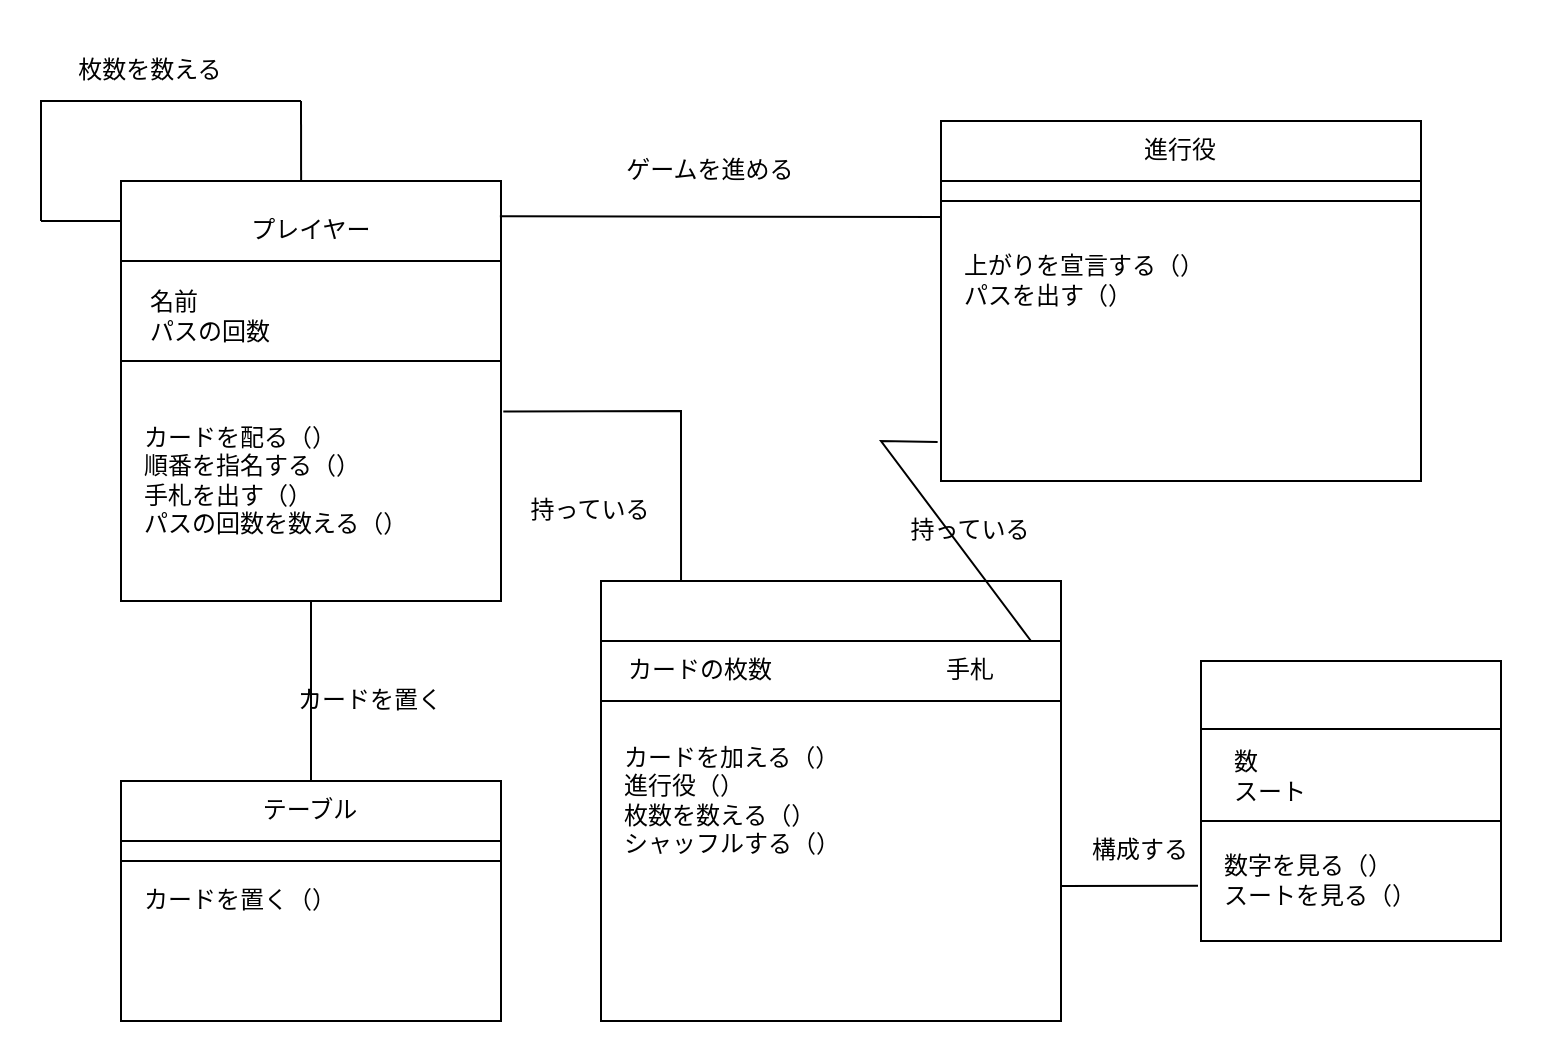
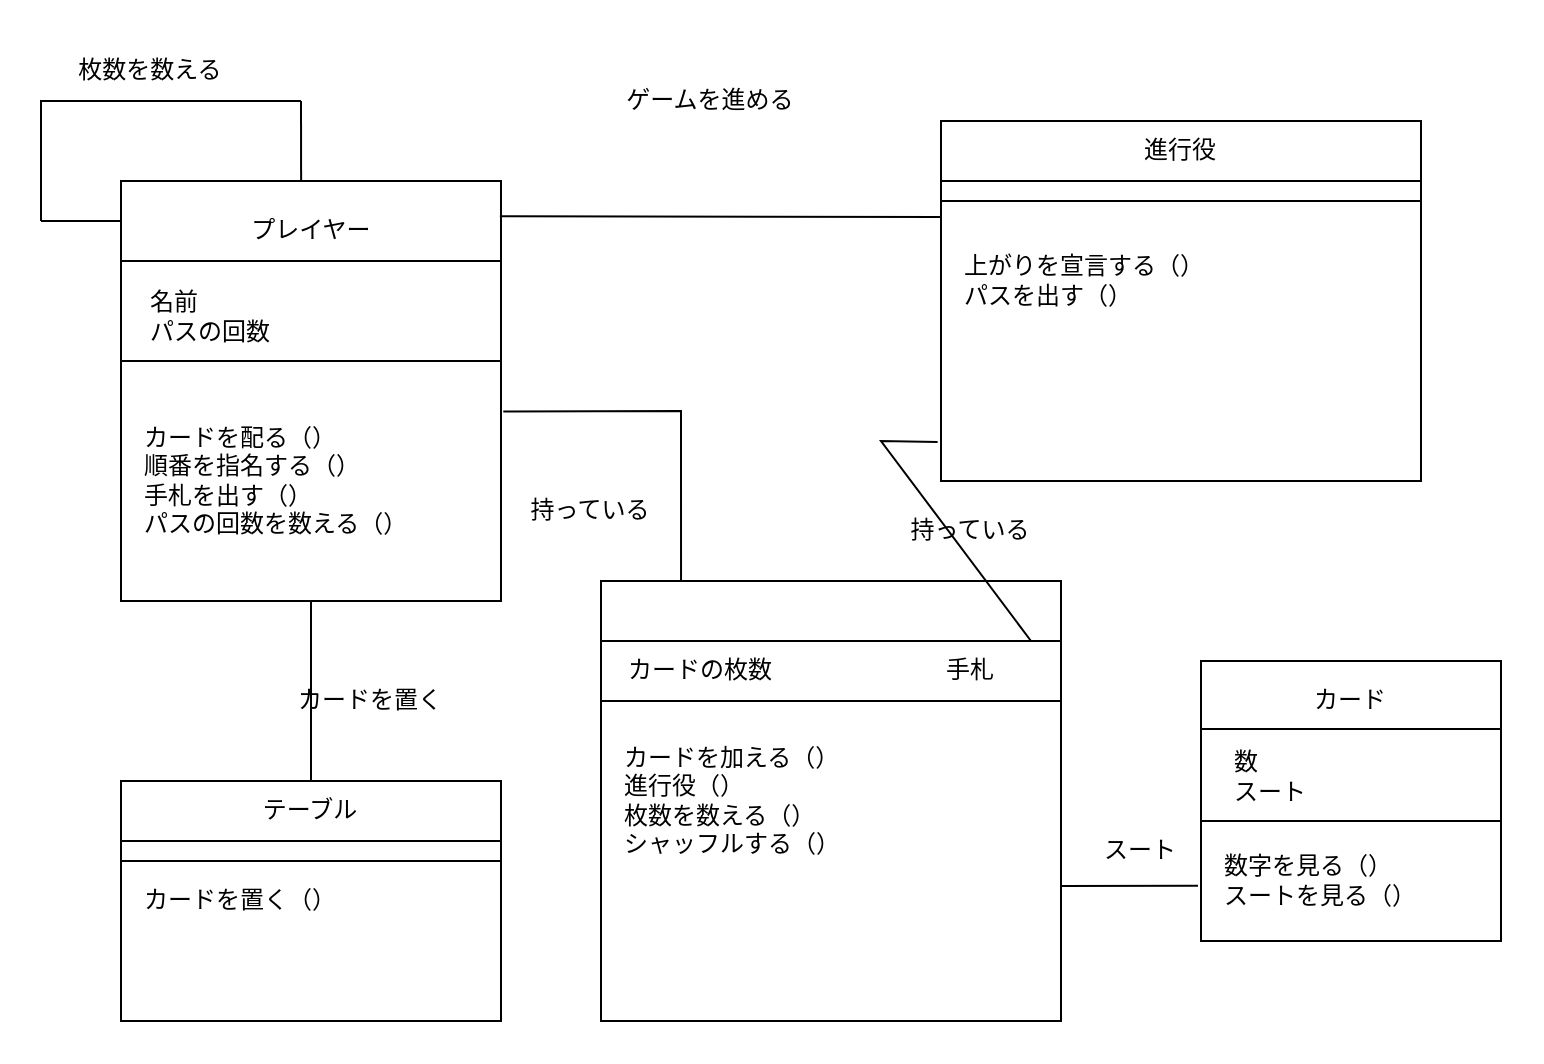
  <mxCell id="0" />
  <mxCell id="1" parent="0" />
  <mxCell id="2" value="" style="rounded=0;whiteSpace=wrap;html=1;" vertex="1" parent="1"><mxGeometry x="60" y="90" width="190" height="210" as="geometry" /></mxCell>
  <mxCell id="3" value="" style="endArrow=none;html=1;rounded=0;exitX=0;exitY=0.25;exitDx=0;exitDy=0;entryX=1;entryY=0.25;entryDx=0;entryDy=0;" edge="1" parent="1"><mxGeometry width="50" height="50" relative="1" as="geometry"><mxPoint x="60" y="130" as="sourcePoint" /><mxPoint x="250" y="130" as="targetPoint" /></mxGeometry></mxCell>
  <mxCell id="4" value="" style="endArrow=none;html=1;rounded=0;exitX=0;exitY=0.25;exitDx=0;exitDy=0;entryX=1;entryY=0.25;entryDx=0;entryDy=0;" edge="1" parent="1"><mxGeometry width="50" height="50" relative="1" as="geometry"><mxPoint x="60" y="180" as="sourcePoint" /><mxPoint x="250" y="180" as="targetPoint" /></mxGeometry></mxCell>
  <mxCell id="5" value="" style="endArrow=none;html=1;rounded=0;" edge="1" parent="1"><mxGeometry width="50" height="50" relative="1" as="geometry"><mxPoint x="20" y="110" as="sourcePoint" /><mxPoint x="150" y="50" as="targetPoint" /><Array as="points"><mxPoint x="20" y="50" /></Array></mxGeometry></mxCell>
  <mxCell id="6" value="" style="endArrow=none;html=1;rounded=0;" edge="1" parent="1"><mxGeometry width="50" height="50" relative="1" as="geometry"><mxPoint x="20" y="110" as="sourcePoint" /><mxPoint x="60" y="110" as="targetPoint" /></mxGeometry></mxCell>
  <mxCell id="7" value="" style="endArrow=none;html=1;rounded=0;exitX=0.474;exitY=0;exitDx=0;exitDy=0;exitPerimeter=0;" edge="1" parent="1" source="2"><mxGeometry width="50" height="50" relative="1" as="geometry"><mxPoint x="70" y="230" as="sourcePoint" /><mxPoint x="150" y="50" as="targetPoint" /></mxGeometry></mxCell>
  <mxCell id="8" value="" style="rounded=0;whiteSpace=wrap;html=1;" vertex="1" parent="1"><mxGeometry x="470" y="60" width="240" height="180" as="geometry" /></mxCell>
  <mxCell id="9" value="" style="rounded=0;whiteSpace=wrap;html=1;" vertex="1" parent="1"><mxGeometry x="60" y="390" width="190" height="120" as="geometry" /></mxCell>
  <mxCell id="10" value="" style="rounded=0;whiteSpace=wrap;html=1;" vertex="1" parent="1"><mxGeometry x="300" y="290" width="230" height="220" as="geometry" /></mxCell>
  <mxCell id="11" value="" style="rounded=0;whiteSpace=wrap;html=1;" vertex="1" parent="1"><mxGeometry x="600" y="330" width="150" height="140" as="geometry" /></mxCell>
  <mxCell id="12" value="" style="endArrow=none;html=1;rounded=0;" edge="1" parent="1"><mxGeometry width="50" height="50" relative="1" as="geometry"><mxPoint x="470" y="90" as="sourcePoint" /><mxPoint x="710" y="90" as="targetPoint" /></mxGeometry></mxCell>
  <mxCell id="13" value="" style="endArrow=none;html=1;rounded=0;" edge="1" parent="1"><mxGeometry width="50" height="50" relative="1" as="geometry"><mxPoint x="470" y="100" as="sourcePoint" /><mxPoint x="710" y="100" as="targetPoint" /></mxGeometry></mxCell>
  <mxCell id="14" value="" style="endArrow=none;html=1;rounded=0;entryX=1;entryY=0.388;entryDx=0;entryDy=0;entryPerimeter=0;" edge="1" parent="1"><mxGeometry width="50" height="50" relative="1" as="geometry"><mxPoint x="60" y="420" as="sourcePoint" /><mxPoint x="250" y="420" as="targetPoint" /></mxGeometry></mxCell>
  <mxCell id="15" value="" style="endArrow=none;html=1;rounded=0;entryX=1;entryY=0.388;entryDx=0;entryDy=0;entryPerimeter=0;" edge="1" parent="1"><mxGeometry width="50" height="50" relative="1" as="geometry"><mxPoint x="60" y="430" as="sourcePoint" /><mxPoint x="250" y="430" as="targetPoint" /></mxGeometry></mxCell>
  <mxCell id="16" value="" style="endArrow=none;html=1;rounded=0;" edge="1" parent="1"><mxGeometry width="50" height="50" relative="1" as="geometry"><mxPoint x="600" y="364" as="sourcePoint" /><mxPoint x="750" y="364" as="targetPoint" /></mxGeometry></mxCell>
  <mxCell id="17" value="" style="endArrow=none;html=1;rounded=0;" edge="1" parent="1"><mxGeometry width="50" height="50" relative="1" as="geometry"><mxPoint x="600" y="410" as="sourcePoint" /><mxPoint x="750" y="410" as="targetPoint" /></mxGeometry></mxCell>
  <mxCell id="18" value="" style="endArrow=none;html=1;rounded=0;" edge="1" parent="1"><mxGeometry width="50" height="50" relative="1" as="geometry"><mxPoint x="300" y="320" as="sourcePoint" /><mxPoint x="530" y="320" as="targetPoint" /></mxGeometry></mxCell>
  <mxCell id="19" value="" style="endArrow=none;html=1;rounded=0;" edge="1" parent="1"><mxGeometry width="50" height="50" relative="1" as="geometry"><mxPoint x="300" y="350" as="sourcePoint" /><mxPoint x="530" y="350" as="targetPoint" /></mxGeometry></mxCell>
  <mxCell id="20" value="手札" style="text;html=1;strokeColor=none;fillColor=none;align=center;verticalAlign=middle;whiteSpace=wrap;rounded=0;" vertex="1" parent="1"><mxGeometry x="455" y="320" width="60" height="30" as="geometry" /></mxCell>
  <mxCell id="21" value="カードの枚数" style="text;html=1;strokeColor=none;fillColor=none;align=center;verticalAlign=middle;whiteSpace=wrap;rounded=0;" vertex="1" parent="1"><mxGeometry x="300" y="320" width="100" height="30" as="geometry" /></mxCell>
  <mxCell id="22" value="テーブル" style="text;html=1;strokeColor=none;fillColor=none;align=center;verticalAlign=middle;whiteSpace=wrap;rounded=0;" vertex="1" parent="1"><mxGeometry x="105" y="390" width="100" height="30" as="geometry" /></mxCell>
+ <mxCell id="23" value="カード" style="text;html=1;strokeColor=none;fillColor=none;align=center;verticalAlign=middle;whiteSpace=wrap;rounded=0;" vertex="1" parent="1"><mxGeometry x="645" y="335" width="60" height="30" as="geometry" /></mxCell>
  <mxCell id="24" value="プレイヤー" style="text;html=1;strokeColor=none;fillColor=none;align=center;verticalAlign=middle;whiteSpace=wrap;rounded=0;" vertex="1" parent="1"><mxGeometry x="107.5" y="100" width="95" height="30" as="geometry" /></mxCell>
  <mxCell id="25" value="進行役" style="text;html=1;strokeColor=none;fillColor=none;align=center;verticalAlign=middle;whiteSpace=wrap;rounded=0;" vertex="1" parent="1"><mxGeometry x="545" y="60" width="90" height="30" as="geometry" /></mxCell>
  <mxCell id="26" value="&lt;div style=&quot;text-align: left;&quot;&gt;&lt;span style=&quot;background-color: initial;&quot;&gt;名前&lt;/span&gt;&lt;/div&gt;&lt;div style=&quot;text-align: left;&quot;&gt;&lt;span style=&quot;background-color: initial;&quot;&gt;パスの回数&lt;/span&gt;&lt;/div&gt;" style="text;html=1;strokeColor=none;fillColor=none;align=center;verticalAlign=middle;whiteSpace=wrap;rounded=0;" vertex="1" parent="1"><mxGeometry x="60" y="135" width="90" height="45" as="geometry" /></mxCell>
  <mxCell id="27" value="上がりを宣言する（）&lt;br&gt;パスを出す（）" style="text;html=1;strokeColor=none;fillColor=none;align=left;verticalAlign=middle;whiteSpace=wrap;rounded=0;" vertex="1" parent="1"><mxGeometry x="480" y="105" width="175" height="70" as="geometry" /></mxCell>
  <mxCell id="28" value="&lt;div style=&quot;text-align: left;&quot;&gt;&lt;span style=&quot;background-color: initial;&quot;&gt;数&lt;/span&gt;&lt;/div&gt;スート" style="text;html=1;strokeColor=none;fillColor=none;align=center;verticalAlign=middle;whiteSpace=wrap;rounded=0;" vertex="1" parent="1"><mxGeometry x="600" y="365" width="70" height="45" as="geometry" /></mxCell>
  <mxCell id="29" value="数字を見る（）&lt;br&gt;スートを見る（）" style="text;html=1;strokeColor=none;fillColor=none;align=left;verticalAlign=middle;whiteSpace=wrap;rounded=0;" vertex="1" parent="1"><mxGeometry x="610" y="410" width="100" height="60" as="geometry" /></mxCell>
  <mxCell id="30" value="&lt;div style=&quot;&quot;&gt;&lt;span style=&quot;background-color: initial;&quot;&gt;カードを置く（）&lt;/span&gt;&lt;/div&gt;" style="text;html=1;strokeColor=none;fillColor=none;align=left;verticalAlign=middle;whiteSpace=wrap;rounded=0;" vertex="1" parent="1"><mxGeometry x="70" y="435" width="170" height="30" as="geometry" /></mxCell>
  <mxCell id="31" value="カードを加える（）&lt;br&gt;進行役（）&lt;br&gt;枚数を数える（）&lt;br&gt;&lt;div style=&quot;&quot;&gt;&lt;span style=&quot;background-color: initial;&quot;&gt;シャッフルする（）&lt;/span&gt;&lt;/div&gt;" style="text;html=1;strokeColor=none;fillColor=none;align=left;verticalAlign=middle;whiteSpace=wrap;rounded=0;" vertex="1" parent="1"><mxGeometry x="310" y="357.5" width="200" height="85" as="geometry" /></mxCell>
  <mxCell id="32" value="カードを配る（）&lt;br&gt;順番を指名する（）&lt;br&gt;手札を出す（）&lt;br&gt;&lt;div style=&quot;&quot;&gt;&lt;span style=&quot;background-color: initial;&quot;&gt;パスの回数を数える（）&lt;/span&gt;&lt;/div&gt;" style="text;html=1;strokeColor=none;fillColor=none;align=left;verticalAlign=middle;whiteSpace=wrap;rounded=0;" vertex="1" parent="1"><mxGeometry x="70" y="190" width="170" height="100" as="geometry" /></mxCell>
  <mxCell id="33" value="" style="endArrow=none;html=1;rounded=0;exitX=0.997;exitY=0.084;exitDx=0;exitDy=0;exitPerimeter=0;" edge="1" parent="1" source="2"><mxGeometry width="50" height="50" relative="1" as="geometry"><mxPoint x="290" y="120" as="sourcePoint" /><mxPoint x="470" y="108" as="targetPoint" /></mxGeometry></mxCell>
  <mxCell id="34" value="" style="endArrow=none;html=1;rounded=0;entryX=0.5;entryY=1;entryDx=0;entryDy=0;exitX=0.5;exitY=0;exitDx=0;exitDy=0;" edge="1" parent="1" source="22" target="2"><mxGeometry width="50" height="50" relative="1" as="geometry"><mxPoint x="110" y="365" as="sourcePoint" /><mxPoint x="160" y="315" as="targetPoint" /></mxGeometry></mxCell>
  <mxCell id="35" value="" style="endArrow=none;html=1;rounded=0;exitX=1.006;exitY=0.549;exitDx=0;exitDy=0;exitPerimeter=0;entryX=0.174;entryY=0;entryDx=0;entryDy=0;entryPerimeter=0;" edge="1" parent="1" source="2" target="10"><mxGeometry width="50" height="50" relative="1" as="geometry"><mxPoint x="290" y="220" as="sourcePoint" /><mxPoint x="400" y="200" as="targetPoint" /><Array as="points"><mxPoint x="340" y="205" /></Array></mxGeometry></mxCell>
  <mxCell id="36" value="" style="endArrow=none;html=1;rounded=0;entryX=-0.007;entryY=0.892;entryDx=0;entryDy=0;entryPerimeter=0;exitX=1;exitY=0;exitDx=0;exitDy=0;" edge="1" parent="1" source="20" target="8"><mxGeometry width="50" height="50" relative="1" as="geometry"><mxPoint x="440" y="280" as="sourcePoint" /><mxPoint x="430" y="170" as="targetPoint" /><Array as="points"><mxPoint x="440" y="220" /></Array></mxGeometry></mxCell>
  <mxCell id="37" value="" style="endArrow=none;html=1;rounded=0;entryX=-0.01;entryY=0.803;entryDx=0;entryDy=0;entryPerimeter=0;" edge="1" parent="1" target="11"><mxGeometry width="50" height="50" relative="1" as="geometry"><mxPoint x="530" y="442.5" as="sourcePoint" /><mxPoint x="575" y="442.5" as="targetPoint" /></mxGeometry></mxCell>
- <mxCell id="38" value="ゲームを進める" style="text;html=1;strokeColor=none;fillColor=none;align=center;verticalAlign=middle;whiteSpace=wrap;rounded=0;" vertex="1" parent="1"><mxGeometry x="290" y="70" width="130" height="30" as="geometry" /></mxCell>
+ <mxCell id="38" value="ゲームを進める" style="text;html=1;strokeColor=none;fillColor=none;align=center;verticalAlign=middle;whiteSpace=wrap;rounded=0;" vertex="1" parent="1"><mxGeometry x="290" y="35" width="130" height="30" as="geometry" /></mxCell>
  <mxCell id="39" value="持っている" style="text;html=1;strokeColor=none;fillColor=none;align=center;verticalAlign=middle;whiteSpace=wrap;rounded=0;" vertex="1" parent="1"><mxGeometry x="260" y="240" width="70" height="30" as="geometry" /></mxCell>
  <mxCell id="40" value="持っている" style="text;html=1;strokeColor=none;fillColor=none;align=center;verticalAlign=middle;whiteSpace=wrap;rounded=0;" vertex="1" parent="1"><mxGeometry x="450" y="250" width="70" height="30" as="geometry" /></mxCell>
  <mxCell id="41" value="カードを置く" style="text;html=1;strokeColor=none;fillColor=none;align=center;verticalAlign=middle;whiteSpace=wrap;rounded=0;" vertex="1" parent="1"><mxGeometry x="145" y="335" width="80" height="30" as="geometry" /></mxCell>
- <mxCell id="42" value="構成する" style="text;html=1;strokeColor=none;fillColor=none;align=center;verticalAlign=middle;whiteSpace=wrap;rounded=0;" vertex="1" parent="1"><mxGeometry x="540" y="410" width="60" height="30" as="geometry" /></mxCell>
+ <mxCell id="42" value="スート" style="text;html=1;strokeColor=none;fillColor=none;align=center;verticalAlign=middle;whiteSpace=wrap;rounded=0;" vertex="1" parent="1"><mxGeometry x="540" y="410" width="60" height="30" as="geometry" /></mxCell>
  <mxCell id="43" value="枚数を数える" style="text;html=1;strokeColor=none;fillColor=none;align=center;verticalAlign=middle;whiteSpace=wrap;rounded=0;" vertex="1" parent="1"><mxGeometry x="30" y="20" width="90" height="30" as="geometry" /></mxCell>
